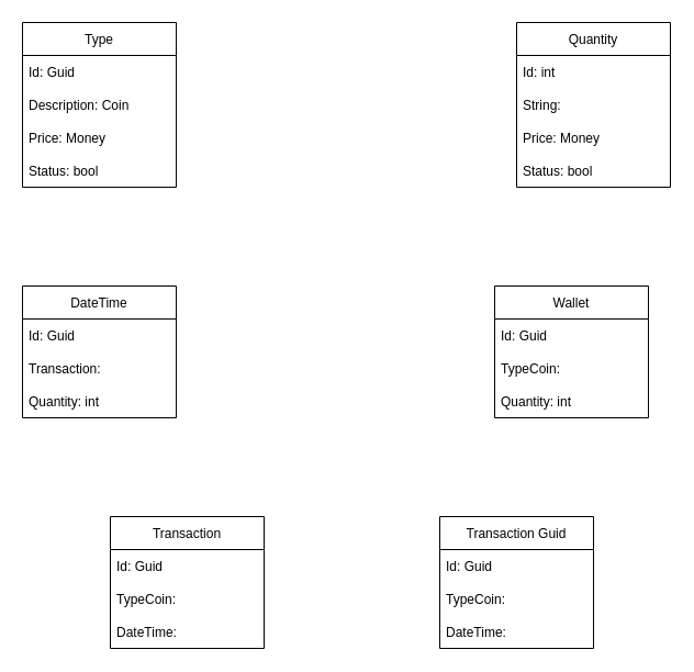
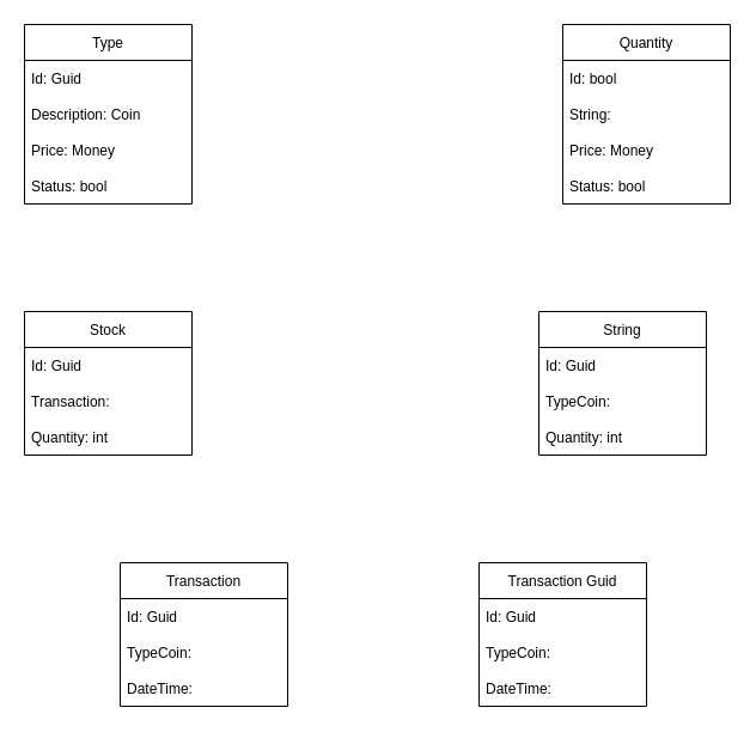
  <mxCell id="0" />
  <mxCell id="1" parent="0" />
  <mxCell id="2" value="Type" style="swimlane;fontStyle=0;childLayout=stackLayout;horizontal=1;startSize=30;horizontalStack=0;resizeParent=1;resizeParentMax=0;resizeLast=0;collapsible=1;marginBottom=0;" vertex="1" parent="1"><mxGeometry x="20" y="20" width="140" height="150" as="geometry" /></mxCell>
  <mxCell id="3" value="Id: Guid" style="text;strokeColor=none;fillColor=none;align=left;verticalAlign=middle;spacingLeft=4;spacingRight=4;overflow=hidden;points=[[0,0.5],[1,0.5]];portConstraint=eastwest;rotatable=0;" vertex="1" parent="2"><mxGeometry y="30" width="140" height="30" as="geometry" /></mxCell>
  <mxCell id="4" value="Description: Coin" style="text;strokeColor=none;fillColor=none;align=left;verticalAlign=middle;spacingLeft=4;spacingRight=4;overflow=hidden;points=[[0,0.5],[1,0.5]];portConstraint=eastwest;rotatable=0;" vertex="1" parent="2"><mxGeometry y="60" width="140" height="30" as="geometry" /></mxCell>
  <mxCell id="5" value="Price: Money" style="text;strokeColor=none;fillColor=none;align=left;verticalAlign=middle;spacingLeft=4;spacingRight=4;overflow=hidden;points=[[0,0.5],[1,0.5]];portConstraint=eastwest;rotatable=0;" vertex="1" parent="2"><mxGeometry y="90" width="140" height="30" as="geometry" /></mxCell>
  <mxCell id="6" value="Status: bool" style="text;strokeColor=none;fillColor=none;align=left;verticalAlign=middle;spacingLeft=4;spacingRight=4;overflow=hidden;points=[[0,0.5],[1,0.5]];portConstraint=eastwest;rotatable=0;" vertex="1" parent="2"><mxGeometry y="120" width="140" height="30" as="geometry" /></mxCell>
  <mxCell id="7" value="Quantity" style="swimlane;fontStyle=0;childLayout=stackLayout;horizontal=1;startSize=30;horizontalStack=0;resizeParent=1;resizeParentMax=0;resizeLast=0;collapsible=1;marginBottom=0;" vertex="1" parent="1"><mxGeometry x="470" y="20" width="140" height="150" as="geometry" /></mxCell>
- <mxCell id="8" value="Id: int" style="text;strokeColor=none;fillColor=none;align=left;verticalAlign=middle;spacingLeft=4;spacingRight=4;overflow=hidden;points=[[0,0.5],[1,0.5]];portConstraint=eastwest;rotatable=0;" vertex="1" parent="7"><mxGeometry y="30" width="140" height="30" as="geometry" /></mxCell>
+ <mxCell id="8" value="Id: bool" style="text;strokeColor=none;fillColor=none;align=left;verticalAlign=middle;spacingLeft=4;spacingRight=4;overflow=hidden;points=[[0,0.5],[1,0.5]];portConstraint=eastwest;rotatable=0;" vertex="1" parent="7"><mxGeometry y="30" width="140" height="30" as="geometry" /></mxCell>
  <mxCell id="9" value="String:" style="text;strokeColor=none;fillColor=none;align=left;verticalAlign=middle;spacingLeft=4;spacingRight=4;overflow=hidden;points=[[0,0.5],[1,0.5]];portConstraint=eastwest;rotatable=0;" vertex="1" parent="7"><mxGeometry y="60" width="140" height="30" as="geometry" /></mxCell>
  <mxCell id="10" value="Price: Money" style="text;strokeColor=none;fillColor=none;align=left;verticalAlign=middle;spacingLeft=4;spacingRight=4;overflow=hidden;points=[[0,0.5],[1,0.5]];portConstraint=eastwest;rotatable=0;" vertex="1" parent="7"><mxGeometry y="90" width="140" height="30" as="geometry" /></mxCell>
  <mxCell id="11" value="Status: bool" style="text;strokeColor=none;fillColor=none;align=left;verticalAlign=middle;spacingLeft=4;spacingRight=4;overflow=hidden;points=[[0,0.5],[1,0.5]];portConstraint=eastwest;rotatable=0;" vertex="1" parent="7"><mxGeometry y="120" width="140" height="30" as="geometry" /></mxCell>
- <mxCell id="12" value="DateTime" style="swimlane;fontStyle=0;childLayout=stackLayout;horizontal=1;startSize=30;horizontalStack=0;resizeParent=1;resizeParentMax=0;resizeLast=0;collapsible=1;marginBottom=0;" vertex="1" parent="1"><mxGeometry x="20" y="260" width="140" height="120" as="geometry" /></mxCell>
+ <mxCell id="12" value="Stock" style="swimlane;fontStyle=0;childLayout=stackLayout;horizontal=1;startSize=30;horizontalStack=0;resizeParent=1;resizeParentMax=0;resizeLast=0;collapsible=1;marginBottom=0;" vertex="1" parent="1"><mxGeometry x="20" y="260" width="140" height="120" as="geometry" /></mxCell>
  <mxCell id="13" value="Id: Guid" style="text;strokeColor=none;fillColor=none;align=left;verticalAlign=middle;spacingLeft=4;spacingRight=4;overflow=hidden;points=[[0,0.5],[1,0.5]];portConstraint=eastwest;rotatable=0;" vertex="1" parent="12"><mxGeometry y="30" width="140" height="30" as="geometry" /></mxCell>
  <mxCell id="14" value="Transaction: " style="text;strokeColor=none;fillColor=none;align=left;verticalAlign=middle;spacingLeft=4;spacingRight=4;overflow=hidden;points=[[0,0.5],[1,0.5]];portConstraint=eastwest;rotatable=0;" vertex="1" parent="12"><mxGeometry y="60" width="140" height="30" as="geometry" /></mxCell>
  <mxCell id="15" value="Quantity: int" style="text;strokeColor=none;fillColor=none;align=left;verticalAlign=middle;spacingLeft=4;spacingRight=4;overflow=hidden;points=[[0,0.5],[1,0.5]];portConstraint=eastwest;rotatable=0;" vertex="1" parent="12"><mxGeometry y="90" width="140" height="30" as="geometry" /></mxCell>
- <mxCell id="16" value="Wallet" style="swimlane;fontStyle=0;childLayout=stackLayout;horizontal=1;startSize=30;horizontalStack=0;resizeParent=1;resizeParentMax=0;resizeLast=0;collapsible=1;marginBottom=0;" vertex="1" parent="1"><mxGeometry x="450" y="260" width="140" height="120" as="geometry" /></mxCell>
+ <mxCell id="16" value="String" style="swimlane;fontStyle=0;childLayout=stackLayout;horizontal=1;startSize=30;horizontalStack=0;resizeParent=1;resizeParentMax=0;resizeLast=0;collapsible=1;marginBottom=0;" vertex="1" parent="1"><mxGeometry x="450" y="260" width="140" height="120" as="geometry" /></mxCell>
  <mxCell id="17" value="Id: Guid" style="text;strokeColor=none;fillColor=none;align=left;verticalAlign=middle;spacingLeft=4;spacingRight=4;overflow=hidden;points=[[0,0.5],[1,0.5]];portConstraint=eastwest;rotatable=0;" vertex="1" parent="16"><mxGeometry y="30" width="140" height="30" as="geometry" /></mxCell>
  <mxCell id="18" value="TypeCoin:" style="text;strokeColor=none;fillColor=none;align=left;verticalAlign=middle;spacingLeft=4;spacingRight=4;overflow=hidden;points=[[0,0.5],[1,0.5]];portConstraint=eastwest;rotatable=0;" vertex="1" parent="16"><mxGeometry y="60" width="140" height="30" as="geometry" /></mxCell>
  <mxCell id="19" value="Quantity: int" style="text;strokeColor=none;fillColor=none;align=left;verticalAlign=middle;spacingLeft=4;spacingRight=4;overflow=hidden;points=[[0,0.5],[1,0.5]];portConstraint=eastwest;rotatable=0;" vertex="1" parent="16"><mxGeometry y="90" width="140" height="30" as="geometry" /></mxCell>
  <mxCell id="20" value="Transaction" style="swimlane;fontStyle=0;childLayout=stackLayout;horizontal=1;startSize=30;horizontalStack=0;resizeParent=1;resizeParentMax=0;resizeLast=0;collapsible=1;marginBottom=0;" vertex="1" parent="1"><mxGeometry x="100" y="470" width="140" height="120" as="geometry" /></mxCell>
  <mxCell id="21" value="Id: Guid" style="text;strokeColor=none;fillColor=none;align=left;verticalAlign=middle;spacingLeft=4;spacingRight=4;overflow=hidden;points=[[0,0.5],[1,0.5]];portConstraint=eastwest;rotatable=0;" vertex="1" parent="20"><mxGeometry y="30" width="140" height="30" as="geometry" /></mxCell>
  <mxCell id="22" value="TypeCoin:" style="text;strokeColor=none;fillColor=none;align=left;verticalAlign=middle;spacingLeft=4;spacingRight=4;overflow=hidden;points=[[0,0.5],[1,0.5]];portConstraint=eastwest;rotatable=0;" vertex="1" parent="20"><mxGeometry y="60" width="140" height="30" as="geometry" /></mxCell>
  <mxCell id="23" value="DateTime:" style="text;strokeColor=none;fillColor=none;align=left;verticalAlign=middle;spacingLeft=4;spacingRight=4;overflow=hidden;points=[[0,0.5],[1,0.5]];portConstraint=eastwest;rotatable=0;" vertex="1" parent="20"><mxGeometry y="90" width="140" height="30" as="geometry" /></mxCell>
  <mxCell id="24" value="Transaction Guid" style="swimlane;fontStyle=0;childLayout=stackLayout;horizontal=1;startSize=30;horizontalStack=0;resizeParent=1;resizeParentMax=0;resizeLast=0;collapsible=1;marginBottom=0;" vertex="1" parent="1"><mxGeometry x="400" y="470" width="140" height="120" as="geometry" /></mxCell>
  <mxCell id="25" value="Id: Guid" style="text;strokeColor=none;fillColor=none;align=left;verticalAlign=middle;spacingLeft=4;spacingRight=4;overflow=hidden;points=[[0,0.5],[1,0.5]];portConstraint=eastwest;rotatable=0;" vertex="1" parent="24"><mxGeometry y="30" width="140" height="30" as="geometry" /></mxCell>
  <mxCell id="26" value="TypeCoin:" style="text;strokeColor=none;fillColor=none;align=left;verticalAlign=middle;spacingLeft=4;spacingRight=4;overflow=hidden;points=[[0,0.5],[1,0.5]];portConstraint=eastwest;rotatable=0;" vertex="1" parent="24"><mxGeometry y="60" width="140" height="30" as="geometry" /></mxCell>
  <mxCell id="27" value="DateTime:" style="text;strokeColor=none;fillColor=none;align=left;verticalAlign=middle;spacingLeft=4;spacingRight=4;overflow=hidden;points=[[0,0.5],[1,0.5]];portConstraint=eastwest;rotatable=0;" vertex="1" parent="24"><mxGeometry y="90" width="140" height="30" as="geometry" /></mxCell>
